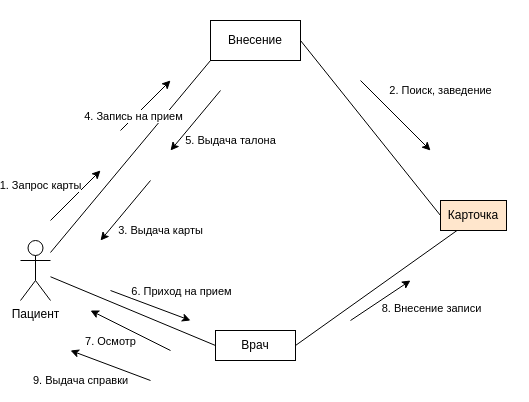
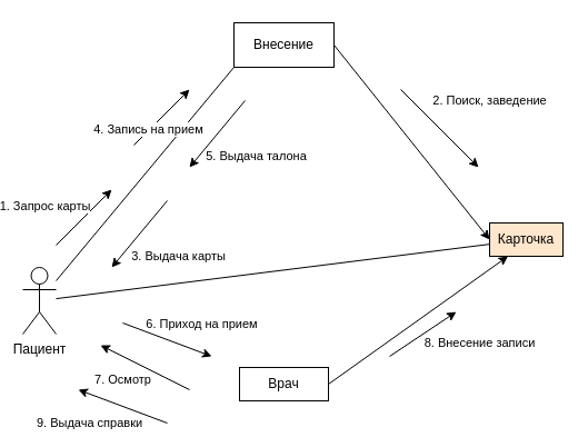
  <mxCell id="0" />
  <mxCell id="1" parent="0" />
  <mxCell id="2" value="Пациент" style="shape=umlActor;verticalLabelPosition=bottom;verticalAlign=top;html=1;outlineConnect=0;" vertex="1" parent="1"><mxGeometry x="20" y="240" width="30" height="60" as="geometry" /></mxCell>
  <mxCell id="3" value="Внесение" style="rounded=0;whiteSpace=wrap;html=1;" vertex="1" parent="1"><mxGeometry x="210" y="20" width="90" height="40" as="geometry" /></mxCell>
  <mxCell id="4" value="Врач" style="rounded=0;whiteSpace=wrap;html=1;" vertex="1" parent="1"><mxGeometry x="215" y="330" width="80" height="30" as="geometry" /></mxCell>
  <mxCell id="5" value="Карточка" style="rounded=0;whiteSpace=wrap;html=1;fillColor=#ffe6cc;" vertex="1" parent="1"><mxGeometry x="440" y="200" width="66" height="30" as="geometry" /></mxCell>
  <mxCell id="6" value="" style="endArrow=none;html=1;rounded=0;entryX=0;entryY=1;entryDx=0;entryDy=0;" edge="1" parent="1" source="2" target="3"><mxGeometry width="50" height="50" relative="1" as="geometry"><mxPoint x="320" y="390" as="sourcePoint" /><mxPoint x="370" y="340" as="targetPoint" /></mxGeometry></mxCell>
  <mxCell id="7" value="" style="endArrow=classic;html=1;rounded=0;" edge="1" parent="1"><mxGeometry width="50" height="50" relative="1" as="geometry"><mxPoint x="50" y="220" as="sourcePoint" /><mxPoint x="100" y="170" as="targetPoint" /></mxGeometry></mxCell>
  <mxCell id="8" value="1. Запрос карты" style="edgeLabel;html=1;align=center;verticalAlign=middle;resizable=0;points=[];" vertex="1" connectable="0" parent="7"><mxGeometry x="0.375" y="1" relative="1" as="geometry"><mxPoint x="-44" as="offset" /></mxGeometry></mxCell>
- <mxCell id="9" value="" style="endArrow=none;html=1;rounded=0;exitX=1;exitY=0.5;exitDx=0;exitDy=0;entryX=0;entryY=0.5;entryDx=0;entryDy=0;" edge="1" parent="1" source="3" target="5"><mxGeometry width="50" height="50" relative="1" as="geometry"><mxPoint x="320" y="390" as="sourcePoint" /><mxPoint x="370" y="340" as="targetPoint" /></mxGeometry></mxCell>
+ <mxCell id="9" value="" style="endArrow=classic;html=1;rounded=0;exitX=1;exitY=0.5;exitDx=0;exitDy=0;entryX=0;entryY=0.5;entryDx=0;entryDy=0;" edge="1" parent="1" source="3" target="5"><mxGeometry width="50" height="50" relative="1" as="geometry"><mxPoint x="320" y="390" as="sourcePoint" /><mxPoint x="370" y="340" as="targetPoint" /></mxGeometry></mxCell>
  <mxCell id="10" value="" style="endArrow=classic;html=1;rounded=0;" edge="1" parent="1"><mxGeometry width="50" height="50" relative="1" as="geometry"><mxPoint x="150" y="180" as="sourcePoint" /><mxPoint x="100" y="240" as="targetPoint" /></mxGeometry></mxCell>
  <mxCell id="11" value="3. Выдача карты" style="edgeLabel;html=1;align=center;verticalAlign=middle;resizable=0;points=[];" vertex="1" connectable="0" parent="10"><mxGeometry x="0.624" relative="1" as="geometry"><mxPoint x="50" y="1" as="offset" /></mxGeometry></mxCell>
  <mxCell id="12" value="" style="endArrow=classic;html=1;rounded=0;" edge="1" parent="1"><mxGeometry width="50" height="50" relative="1" as="geometry"><mxPoint x="120" y="130" as="sourcePoint" /><mxPoint x="170" y="80" as="targetPoint" /></mxGeometry></mxCell>
  <mxCell id="13" value="4. Запись на прием" style="edgeLabel;html=1;align=center;verticalAlign=middle;resizable=0;points=[];" vertex="1" connectable="0" parent="12"><mxGeometry x="-0.445" y="2" relative="1" as="geometry"><mxPoint y="1" as="offset" /></mxGeometry></mxCell>
  <mxCell id="14" value="" style="endArrow=classic;html=1;rounded=0;" edge="1" parent="1"><mxGeometry width="50" height="50" relative="1" as="geometry"><mxPoint x="220" y="90" as="sourcePoint" /><mxPoint x="170" y="150" as="targetPoint" /></mxGeometry></mxCell>
  <mxCell id="15" value="5. Выдача талона" style="edgeLabel;html=1;align=center;verticalAlign=middle;resizable=0;points=[];" vertex="1" connectable="0" parent="14"><mxGeometry x="0.624" relative="1" as="geometry"><mxPoint x="50" y="1" as="offset" /></mxGeometry></mxCell>
- <mxCell id="16" value="" style="endArrow=none;html=1;rounded=0;entryX=0;entryY=0.5;entryDx=0;entryDy=0;" edge="1" parent="1" source="2" target="4"><mxGeometry width="50" height="50" relative="1" as="geometry"><mxPoint x="320" y="390" as="sourcePoint" /><mxPoint x="370" y="340" as="targetPoint" /></mxGeometry></mxCell>
+ <mxCell id="16" value="" style="endArrow=none;html=1;rounded=0;" edge="1" parent="1" source="2" target="5"><mxGeometry width="50" height="50" relative="1" as="geometry"><mxPoint x="320" y="390" as="sourcePoint" /><mxPoint x="370" y="340" as="targetPoint" /></mxGeometry></mxCell>
  <mxCell id="17" value="" style="endArrow=classic;html=1;rounded=0;" edge="1" parent="1"><mxGeometry width="50" height="50" relative="1" as="geometry"><mxPoint x="110" y="290" as="sourcePoint" /><mxPoint x="190" y="320" as="targetPoint" /></mxGeometry></mxCell>
  <mxCell id="18" value="6. Приход на прием" style="edgeLabel;html=1;align=center;verticalAlign=middle;resizable=0;points=[];" vertex="1" connectable="0" parent="17"><mxGeometry x="-0.24" y="-2" relative="1" as="geometry"><mxPoint x="41" y="-13" as="offset" /></mxGeometry></mxCell>
  <mxCell id="19" value="" style="endArrow=classic;html=1;rounded=0;" edge="1" parent="1"><mxGeometry width="50" height="50" relative="1" as="geometry"><mxPoint x="170" y="350" as="sourcePoint" /><mxPoint x="90" y="310" as="targetPoint" /></mxGeometry></mxCell>
  <mxCell id="20" value="7. Осмотр" style="edgeLabel;html=1;align=center;verticalAlign=middle;resizable=0;points=[];" vertex="1" connectable="0" parent="19"><mxGeometry x="0.234" y="2" relative="1" as="geometry"><mxPoint x="-10" y="13" as="offset" /></mxGeometry></mxCell>
  <mxCell id="21" value="" style="endArrow=classic;html=1;rounded=0;" edge="1" parent="1"><mxGeometry width="50" height="50" relative="1" as="geometry"><mxPoint x="360" y="80" as="sourcePoint" /><mxPoint x="430" y="150" as="targetPoint" /></mxGeometry></mxCell>
  <mxCell id="22" value="2. Поиск, заведение" style="edgeLabel;html=1;align=center;verticalAlign=middle;resizable=0;points=[];" vertex="1" connectable="0" parent="21"><mxGeometry x="-0.303" y="2" relative="1" as="geometry"><mxPoint x="54" y="-13" as="offset" /></mxGeometry></mxCell>
- <mxCell id="23" value="" style="endArrow=none;html=1;rounded=0;exitX=1;exitY=0.5;exitDx=0;exitDy=0;entryX=0.25;entryY=1;entryDx=0;entryDy=0;" edge="1" parent="1" source="4" target="5"><mxGeometry width="50" height="50" relative="1" as="geometry"><mxPoint x="320" y="390" as="sourcePoint" /><mxPoint x="370" y="340" as="targetPoint" /></mxGeometry></mxCell>
+ <mxCell id="23" value="" style="endArrow=classic;html=1;rounded=0;exitX=1;exitY=0.5;exitDx=0;exitDy=0;entryX=0.25;entryY=1;entryDx=0;entryDy=0;" edge="1" parent="1" source="4" target="5"><mxGeometry width="50" height="50" relative="1" as="geometry"><mxPoint x="320" y="390" as="sourcePoint" /><mxPoint x="370" y="340" as="targetPoint" /></mxGeometry></mxCell>
  <mxCell id="24" value="" style="endArrow=classic;html=1;rounded=0;" edge="1" parent="1"><mxGeometry width="50" height="50" relative="1" as="geometry"><mxPoint x="350" y="320" as="sourcePoint" /><mxPoint x="410" y="280" as="targetPoint" /></mxGeometry></mxCell>
  <mxCell id="25" value="8. Внесение записи" style="edgeLabel;html=1;align=center;verticalAlign=middle;resizable=0;points=[];" vertex="1" connectable="0" parent="24"><mxGeometry x="-0.382" relative="1" as="geometry"><mxPoint x="62" as="offset" /></mxGeometry></mxCell>
  <mxCell id="26" value="" style="endArrow=classic;html=1;rounded=0;" edge="1" parent="1"><mxGeometry width="50" height="50" relative="1" as="geometry"><mxPoint x="150" y="380" as="sourcePoint" /><mxPoint x="70" y="350" as="targetPoint" /></mxGeometry></mxCell>
  <mxCell id="27" value="9. Выдача справки" style="edgeLabel;html=1;align=center;verticalAlign=middle;resizable=0;points=[];" vertex="1" connectable="0" parent="26"><mxGeometry x="0.405" relative="1" as="geometry"><mxPoint x="-14" y="21" as="offset" /></mxGeometry></mxCell>
